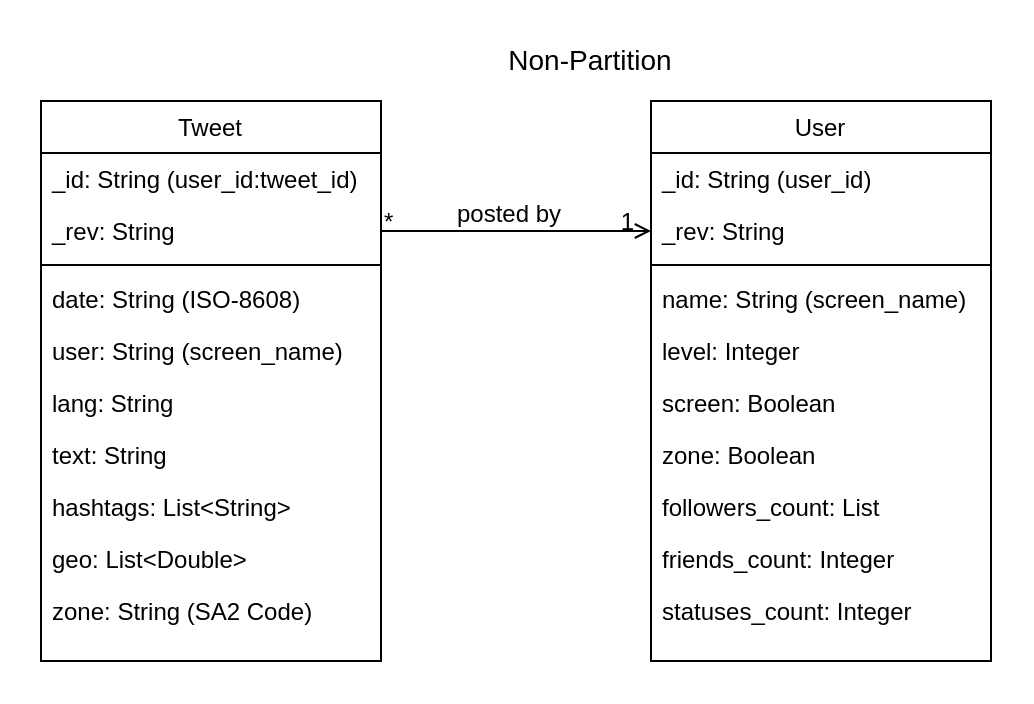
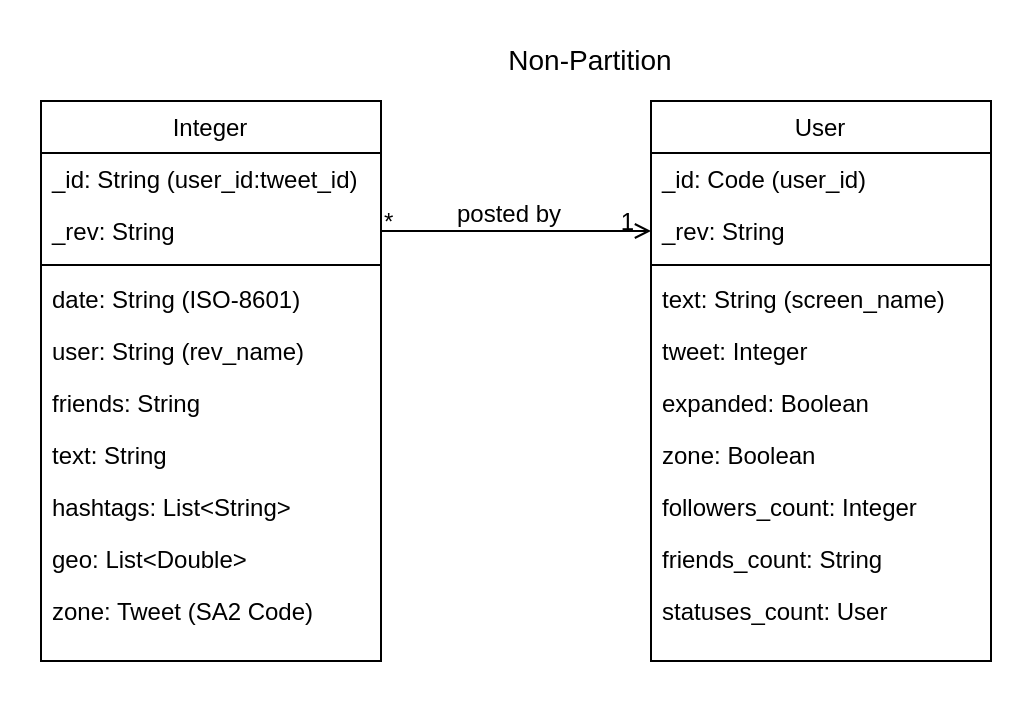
  <mxCell id="0" />
  <mxCell id="1" parent="0" />
- <mxCell id="2" value="Tweet" style="swimlane;fontStyle=0;align=center;verticalAlign=top;childLayout=stackLayout;horizontal=1;startSize=26;horizontalStack=0;resizeParent=1;resizeLast=0;collapsible=1;marginBottom=0;rounded=0;shadow=0;strokeWidth=1;" parent="1" vertex="1"><mxGeometry x="20" y="50" width="170" height="280" as="geometry"><mxRectangle x="550" y="140" width="160" height="26" as="alternateBounds" /></mxGeometry></mxCell>
+ <mxCell id="2" value="Integer" style="swimlane;fontStyle=0;align=center;verticalAlign=top;childLayout=stackLayout;horizontal=1;startSize=26;horizontalStack=0;resizeParent=1;resizeLast=0;collapsible=1;marginBottom=0;rounded=0;shadow=0;strokeWidth=1;" parent="1" vertex="1"><mxGeometry x="20" y="50" width="170" height="280" as="geometry"><mxRectangle x="550" y="140" width="160" height="26" as="alternateBounds" /></mxGeometry></mxCell>
  <mxCell id="3" value="_id: String (user_id:tweet_id)" style="text;align=left;verticalAlign=top;spacingLeft=4;spacingRight=4;overflow=hidden;rotatable=0;points=[[0,0.5],[1,0.5]];portConstraint=eastwest;" parent="2" vertex="1"><mxGeometry y="26" width="170" height="26" as="geometry" /></mxCell>
  <mxCell id="4" value="_rev: String" style="text;align=left;verticalAlign=top;spacingLeft=4;spacingRight=4;overflow=hidden;rotatable=0;points=[[0,0.5],[1,0.5]];portConstraint=eastwest;rounded=0;shadow=0;html=0;" parent="2" vertex="1"><mxGeometry y="52" width="170" height="26" as="geometry" /></mxCell>
  <mxCell id="5" value="" style="line;html=1;strokeWidth=1;align=left;verticalAlign=middle;spacingTop=-1;spacingLeft=3;spacingRight=3;rotatable=0;labelPosition=right;points=[];portConstraint=eastwest;" parent="2" vertex="1"><mxGeometry y="78" width="170" height="8" as="geometry" /></mxCell>
- <mxCell id="6" value="date: String (ISO-8608)" style="text;align=left;verticalAlign=top;spacingLeft=4;spacingRight=4;overflow=hidden;rotatable=0;points=[[0,0.5],[1,0.5]];portConstraint=eastwest;" parent="2" vertex="1"><mxGeometry y="86" width="170" height="26" as="geometry" /></mxCell>
- <mxCell id="7" value="user: String (screen_name)" style="text;align=left;verticalAlign=top;spacingLeft=4;spacingRight=4;overflow=hidden;rotatable=0;points=[[0,0.5],[1,0.5]];portConstraint=eastwest;" parent="2" vertex="1"><mxGeometry y="112" width="170" height="26" as="geometry" /></mxCell>
- <mxCell id="8" value="lang: String" style="text;align=left;verticalAlign=top;spacingLeft=4;spacingRight=4;overflow=hidden;rotatable=0;points=[[0,0.5],[1,0.5]];portConstraint=eastwest;rounded=0;shadow=0;html=0;" vertex="1" parent="2"><mxGeometry y="138" width="170" height="26" as="geometry" /></mxCell>
+ <mxCell id="6" value="date: String (ISO-8601)" style="text;align=left;verticalAlign=top;spacingLeft=4;spacingRight=4;overflow=hidden;rotatable=0;points=[[0,0.5],[1,0.5]];portConstraint=eastwest;" parent="2" vertex="1"><mxGeometry y="86" width="170" height="26" as="geometry" /></mxCell>
+ <mxCell id="7" value="user: String (rev_name)" style="text;align=left;verticalAlign=top;spacingLeft=4;spacingRight=4;overflow=hidden;rotatable=0;points=[[0,0.5],[1,0.5]];portConstraint=eastwest;" parent="2" vertex="1"><mxGeometry y="112" width="170" height="26" as="geometry" /></mxCell>
+ <mxCell id="8" value="friends: String" style="text;align=left;verticalAlign=top;spacingLeft=4;spacingRight=4;overflow=hidden;rotatable=0;points=[[0,0.5],[1,0.5]];portConstraint=eastwest;rounded=0;shadow=0;html=0;" vertex="1" parent="2"><mxGeometry y="138" width="170" height="26" as="geometry" /></mxCell>
  <mxCell id="9" value="text: String" style="text;align=left;verticalAlign=top;spacingLeft=4;spacingRight=4;overflow=hidden;rotatable=0;points=[[0,0.5],[1,0.5]];portConstraint=eastwest;rounded=0;shadow=0;html=0;" parent="2" vertex="1"><mxGeometry y="164" width="170" height="26" as="geometry" /></mxCell>
  <mxCell id="10" value="hashtags: List&lt;String&gt;" style="text;align=left;verticalAlign=top;spacingLeft=4;spacingRight=4;overflow=hidden;rotatable=0;points=[[0,0.5],[1,0.5]];portConstraint=eastwest;rounded=0;shadow=0;html=0;" parent="2" vertex="1"><mxGeometry y="190" width="170" height="26" as="geometry" /></mxCell>
  <mxCell id="11" value="geo: List&lt;Double&gt;" style="text;align=left;verticalAlign=top;spacingLeft=4;spacingRight=4;overflow=hidden;rotatable=0;points=[[0,0.5],[1,0.5]];portConstraint=eastwest;rounded=0;shadow=0;html=0;" parent="2" vertex="1"><mxGeometry y="216" width="170" height="26" as="geometry" /></mxCell>
- <mxCell id="12" value="zone: String (SA2 Code)" style="text;align=left;verticalAlign=top;spacingLeft=4;spacingRight=4;overflow=hidden;rotatable=0;points=[[0,0.5],[1,0.5]];portConstraint=eastwest;rounded=0;shadow=0;html=0;" vertex="1" parent="2"><mxGeometry y="242" width="170" height="26" as="geometry" /></mxCell>
+ <mxCell id="12" value="zone: Tweet (SA2 Code)" style="text;align=left;verticalAlign=top;spacingLeft=4;spacingRight=4;overflow=hidden;rotatable=0;points=[[0,0.5],[1,0.5]];portConstraint=eastwest;rounded=0;shadow=0;html=0;" vertex="1" parent="2"><mxGeometry y="242" width="170" height="26" as="geometry" /></mxCell>
  <mxCell id="13" value="" style="endArrow=open;shadow=0;strokeWidth=1;strokeColor=#000000;rounded=0;endFill=1;edgeStyle=elbowEdgeStyle;elbow=vertical;exitX=1;exitY=0.5;exitDx=0;exitDy=0;entryX=0;entryY=0.5;entryDx=0;entryDy=0;" edge="1" parent="1" source="4" target="20"><mxGeometry x="0.5" y="41" relative="1" as="geometry"><mxPoint x="206" y="130" as="sourcePoint" /><mxPoint x="334" y="130" as="targetPoint" /><mxPoint x="-40" y="32" as="offset" /></mxGeometry></mxCell>
  <mxCell id="14" value="*" style="resizable=0;align=left;verticalAlign=bottom;labelBackgroundColor=none;fontSize=12;" connectable="0" vertex="1" parent="13"><mxGeometry x="-1" relative="1" as="geometry"><mxPoint y="4" as="offset" /></mxGeometry></mxCell>
  <mxCell id="15" value="1" style="resizable=0;align=right;verticalAlign=bottom;labelBackgroundColor=none;fontSize=12;" connectable="0" vertex="1" parent="13"><mxGeometry x="1" relative="1" as="geometry"><mxPoint x="-7" y="4" as="offset" /></mxGeometry></mxCell>
  <mxCell id="16" value="posted by" style="text;html=1;resizable=0;points=[];;align=center;verticalAlign=middle;labelBackgroundColor=none;rounded=0;shadow=0;strokeWidth=1;fontSize=12;" vertex="1" connectable="0" parent="13"><mxGeometry x="0.5" y="49" relative="1" as="geometry"><mxPoint x="-38" y="40" as="offset" /></mxGeometry></mxCell>
  <mxCell id="17" value="Non-Partition" style="text;html=1;strokeColor=none;fillColor=none;align=center;verticalAlign=middle;whiteSpace=wrap;rounded=0;fontSize=14;" vertex="1" parent="1"><mxGeometry x="235" y="20" width="120" height="20" as="geometry" /></mxCell>
  <mxCell id="18" value="User" style="swimlane;fontStyle=0;align=center;verticalAlign=top;childLayout=stackLayout;horizontal=1;startSize=26;horizontalStack=0;resizeParent=1;resizeLast=0;collapsible=1;marginBottom=0;rounded=0;shadow=0;strokeWidth=1;" vertex="1" parent="1"><mxGeometry x="325" y="50" width="170" height="280" as="geometry"><mxRectangle x="550" y="140" width="160" height="26" as="alternateBounds" /></mxGeometry></mxCell>
- <mxCell id="19" value="_id: String (user_id)" style="text;align=left;verticalAlign=top;spacingLeft=4;spacingRight=4;overflow=hidden;rotatable=0;points=[[0,0.5],[1,0.5]];portConstraint=eastwest;" vertex="1" parent="18"><mxGeometry y="26" width="170" height="26" as="geometry" /></mxCell>
+ <mxCell id="19" value="_id: Code (user_id)" style="text;align=left;verticalAlign=top;spacingLeft=4;spacingRight=4;overflow=hidden;rotatable=0;points=[[0,0.5],[1,0.5]];portConstraint=eastwest;" vertex="1" parent="18"><mxGeometry y="26" width="170" height="26" as="geometry" /></mxCell>
  <mxCell id="20" value="_rev: String" style="text;align=left;verticalAlign=top;spacingLeft=4;spacingRight=4;overflow=hidden;rotatable=0;points=[[0,0.5],[1,0.5]];portConstraint=eastwest;rounded=0;shadow=0;html=0;" vertex="1" parent="18"><mxGeometry y="52" width="170" height="26" as="geometry" /></mxCell>
  <mxCell id="21" value="" style="line;html=1;strokeWidth=1;align=left;verticalAlign=middle;spacingTop=-1;spacingLeft=3;spacingRight=3;rotatable=0;labelPosition=right;points=[];portConstraint=eastwest;" vertex="1" parent="18"><mxGeometry y="78" width="170" height="8" as="geometry" /></mxCell>
- <mxCell id="22" value="name: String (screen_name)" style="text;align=left;verticalAlign=top;spacingLeft=4;spacingRight=4;overflow=hidden;rotatable=0;points=[[0,0.5],[1,0.5]];portConstraint=eastwest;" vertex="1" parent="18"><mxGeometry y="86" width="170" height="26" as="geometry" /></mxCell>
- <mxCell id="23" value="level: Integer" style="text;align=left;verticalAlign=top;spacingLeft=4;spacingRight=4;overflow=hidden;rotatable=0;points=[[0,0.5],[1,0.5]];portConstraint=eastwest;rounded=0;shadow=0;html=0;" vertex="1" parent="18"><mxGeometry y="112" width="170" height="26" as="geometry" /></mxCell>
- <mxCell id="24" value="screen: Boolean" style="text;align=left;verticalAlign=top;spacingLeft=4;spacingRight=4;overflow=hidden;rotatable=0;points=[[0,0.5],[1,0.5]];portConstraint=eastwest;rounded=0;shadow=0;html=0;" vertex="1" parent="18"><mxGeometry y="138" width="170" height="26" as="geometry" /></mxCell>
+ <mxCell id="22" value="text: String (screen_name)" style="text;align=left;verticalAlign=top;spacingLeft=4;spacingRight=4;overflow=hidden;rotatable=0;points=[[0,0.5],[1,0.5]];portConstraint=eastwest;" vertex="1" parent="18"><mxGeometry y="86" width="170" height="26" as="geometry" /></mxCell>
+ <mxCell id="23" value="tweet: Integer" style="text;align=left;verticalAlign=top;spacingLeft=4;spacingRight=4;overflow=hidden;rotatable=0;points=[[0,0.5],[1,0.5]];portConstraint=eastwest;rounded=0;shadow=0;html=0;" vertex="1" parent="18"><mxGeometry y="112" width="170" height="26" as="geometry" /></mxCell>
+ <mxCell id="24" value="expanded: Boolean" style="text;align=left;verticalAlign=top;spacingLeft=4;spacingRight=4;overflow=hidden;rotatable=0;points=[[0,0.5],[1,0.5]];portConstraint=eastwest;rounded=0;shadow=0;html=0;" vertex="1" parent="18"><mxGeometry y="138" width="170" height="26" as="geometry" /></mxCell>
  <mxCell id="25" value="zone: Boolean" style="text;align=left;verticalAlign=top;spacingLeft=4;spacingRight=4;overflow=hidden;rotatable=0;points=[[0,0.5],[1,0.5]];portConstraint=eastwest;rounded=0;shadow=0;html=0;" vertex="1" parent="18"><mxGeometry y="164" width="170" height="26" as="geometry" /></mxCell>
- <mxCell id="26" value="followers_count: List" style="text;align=left;verticalAlign=top;spacingLeft=4;spacingRight=4;overflow=hidden;rotatable=0;points=[[0,0.5],[1,0.5]];portConstraint=eastwest;rounded=0;shadow=0;html=0;" vertex="1" parent="18"><mxGeometry y="190" width="170" height="26" as="geometry" /></mxCell>
- <mxCell id="27" value="friends_count: Integer" style="text;align=left;verticalAlign=top;spacingLeft=4;spacingRight=4;overflow=hidden;rotatable=0;points=[[0,0.5],[1,0.5]];portConstraint=eastwest;rounded=0;shadow=0;html=0;" vertex="1" parent="18"><mxGeometry y="216" width="170" height="26" as="geometry" /></mxCell>
- <mxCell id="28" value="statuses_count: Integer" style="text;align=left;verticalAlign=top;spacingLeft=4;spacingRight=4;overflow=hidden;rotatable=0;points=[[0,0.5],[1,0.5]];portConstraint=eastwest;rounded=0;shadow=0;html=0;" vertex="1" parent="18"><mxGeometry y="242" width="170" height="26" as="geometry" /></mxCell>
+ <mxCell id="26" value="followers_count: Integer" style="text;align=left;verticalAlign=top;spacingLeft=4;spacingRight=4;overflow=hidden;rotatable=0;points=[[0,0.5],[1,0.5]];portConstraint=eastwest;rounded=0;shadow=0;html=0;" vertex="1" parent="18"><mxGeometry y="190" width="170" height="26" as="geometry" /></mxCell>
+ <mxCell id="27" value="friends_count: String" style="text;align=left;verticalAlign=top;spacingLeft=4;spacingRight=4;overflow=hidden;rotatable=0;points=[[0,0.5],[1,0.5]];portConstraint=eastwest;rounded=0;shadow=0;html=0;" vertex="1" parent="18"><mxGeometry y="216" width="170" height="26" as="geometry" /></mxCell>
+ <mxCell id="28" value="statuses_count: User" style="text;align=left;verticalAlign=top;spacingLeft=4;spacingRight=4;overflow=hidden;rotatable=0;points=[[0,0.5],[1,0.5]];portConstraint=eastwest;rounded=0;shadow=0;html=0;" vertex="1" parent="18"><mxGeometry y="242" width="170" height="26" as="geometry" /></mxCell>
